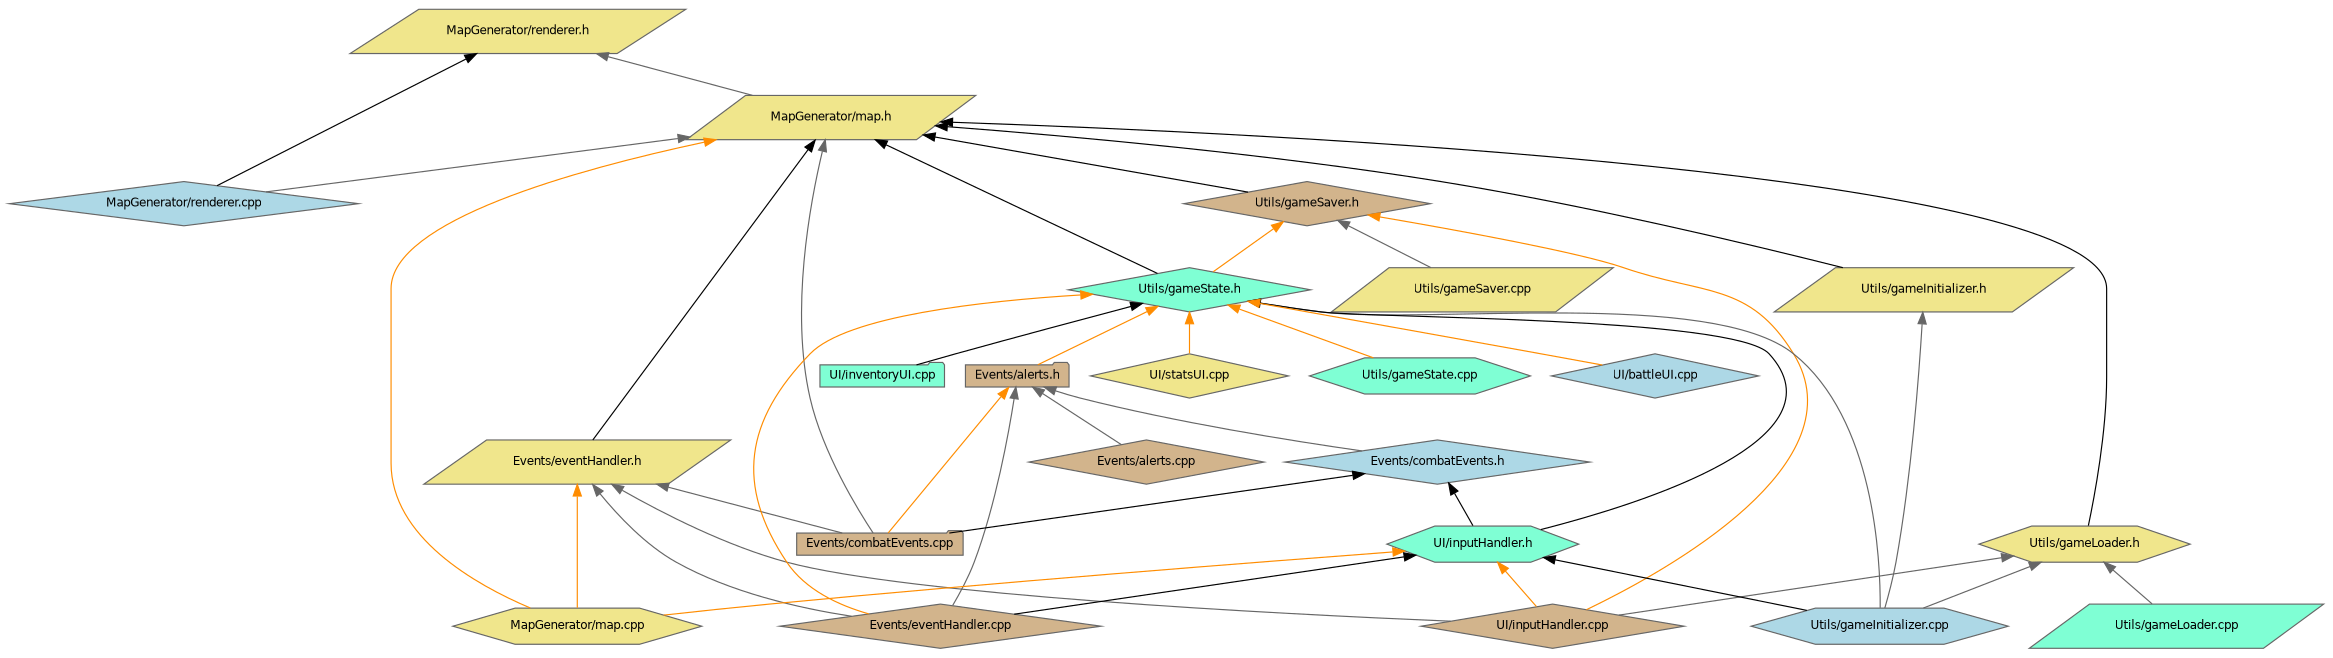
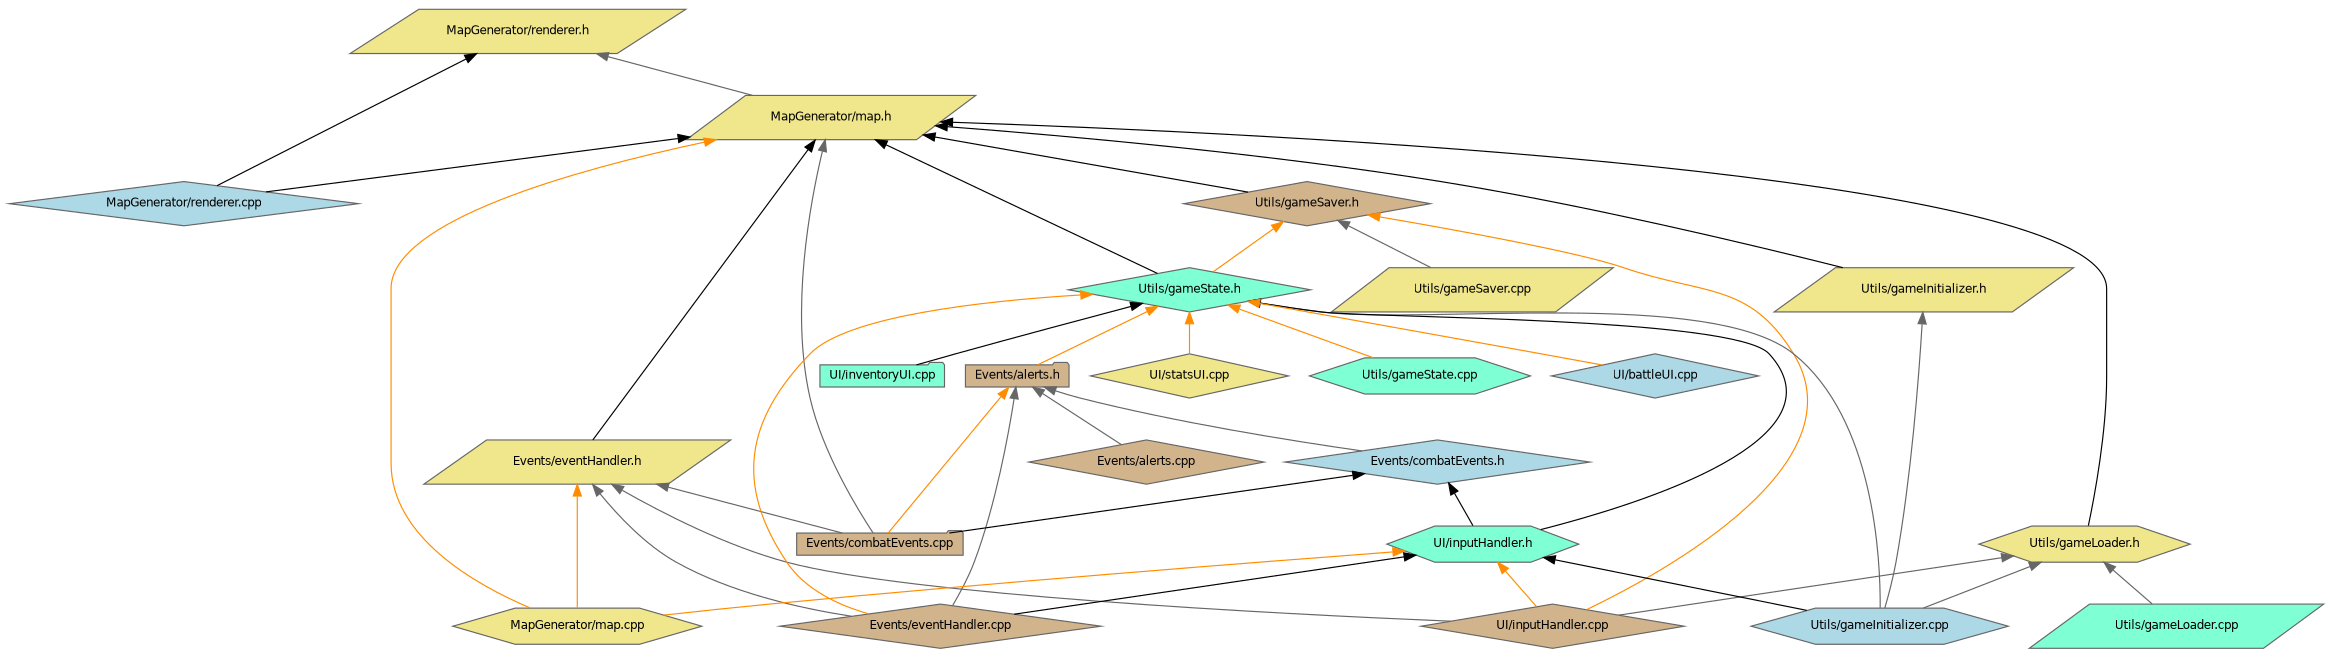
  digraph {
    node [color=grey40 fillcolor=khaki fontname=Helvetica fontsize=10 shape=diamond style=filled]
    edge [color=gray40 dir=back fontname=Helvetica fontsize=10 labelfontname=Helvetica labelfontsize=10 style=solid]
    n1 [color=gray40 fontcolor=black height=0.2 label="MapGenerator/renderer.h" shape=parallelogram width=0.4]
    n2 [height=0.2 label="MapGenerator/map.h" shape=parallelogram width=0.4]
    n3 [fillcolor=lightblue height=0.2 label="MapGenerator/renderer.cpp" width=0.4]
    n4 [fillcolor=tan height=0.2 label="Events/combatEvents.cpp" shape=folder width=0.4]
    n5 [height=0.2 label="Events/eventHandler.h" shape=parallelogram width=0.4]
    n6 [height=0.2 label="MapGenerator/map.cpp" shape=hexagon width=0.4]
    n7 [height=0.2 label="Utils/gameInitializer.h" shape=parallelogram width=0.4]
    n8 [height=0.2 label="Utils/gameLoader.h" shape=hexagon width=0.4]
    n9 [fillcolor=tan height=0.2 label="Utils/gameSaver.h" width=0.4]
    n10 [fillcolor=aquamarine height=0.2 label="Utils/gameState.h" width=0.4]
    n11 [fillcolor=tan height=0.2 label="Events/eventHandler.cpp" width=0.4]
    n12 [fillcolor=tan height=0.2 label="UI/inputHandler.cpp" width=0.4]
    n13 [fillcolor=lightblue height=0.2 label="Utils/gameInitializer.cpp" shape=hexagon width=0.4]
    n14 [fillcolor=aquamarine height=0.2 label="Utils/gameLoader.cpp" shape=parallelogram width=0.4]
    n15 [height=0.2 label="Utils/gameSaver.cpp" shape=parallelogram width=0.4]
    n16 [fillcolor=tan height=0.2 label="Events/alerts.h" shape=folder width=0.4]
    n17 [fillcolor=aquamarine height=0.2 label="UI/inputHandler.h" shape=hexagon width=0.4]
    n18 [fillcolor=lightblue height=0.2 label="UI/battleUI.cpp" width=0.4]
    n19 [fillcolor=aquamarine height=0.2 label="UI/inventoryUI.cpp" shape=folder width=0.4]
    n20 [height=0.2 label="UI/statsUI.cpp" width=0.4]
    n21 [fillcolor=aquamarine height=0.2 label="Utils/gameState.cpp" shape=hexagon width=0.4]
    n22 [fillcolor=tan height=0.2 label="Events/alerts.cpp" width=0.4]
    n23 [fillcolor=lightblue height=0.2 label="Events/combatEvents.h" width=0.4]
    n1 -> n2
    n1 -> n3 [color=black]
-   n2 -> n3
+   n2 -> n3 [color=black]
    n2 -> n4
    n2 -> n5 [color=black]
    n2 -> n6 [color=darkorange]
    n2 -> n7 [color=black]
    n2 -> n8 [color=black]
    n2 -> n9 [color=black]
    n2 -> n10 [color=black]
    n5 -> n4
    n5 -> n6 [color=darkorange]
    n5 -> n11
    n5 -> n12
    n7 -> n13
    n8 -> n12
    n8 -> n13
    n8 -> n14
    n9 -> n10 [color=darkorange]
    n9 -> n12 [color=darkorange]
    n9 -> n15
    n10 -> n11 [color=darkorange]
    n10 -> n13
    n10 -> n16 [color=darkorange]
    n10 -> n17 [color=black]
    n10 -> n18 [color=darkorange]
    n10 -> n19 [color=black]
    n10 -> n20 [color=darkorange]
    n10 -> n21 [color=darkorange]
    n16 -> n4 [color=darkorange]
    n16 -> n11
    n16 -> n22
    n16 -> n23
    n17 -> n6 [color=darkorange]
    n17 -> n11 [color=black]
    n17 -> n12 [color=darkorange]
    n17 -> n13 [color=black]
    n23 -> n4 [color=black]
    n23 -> n17 [color=black]
  }
